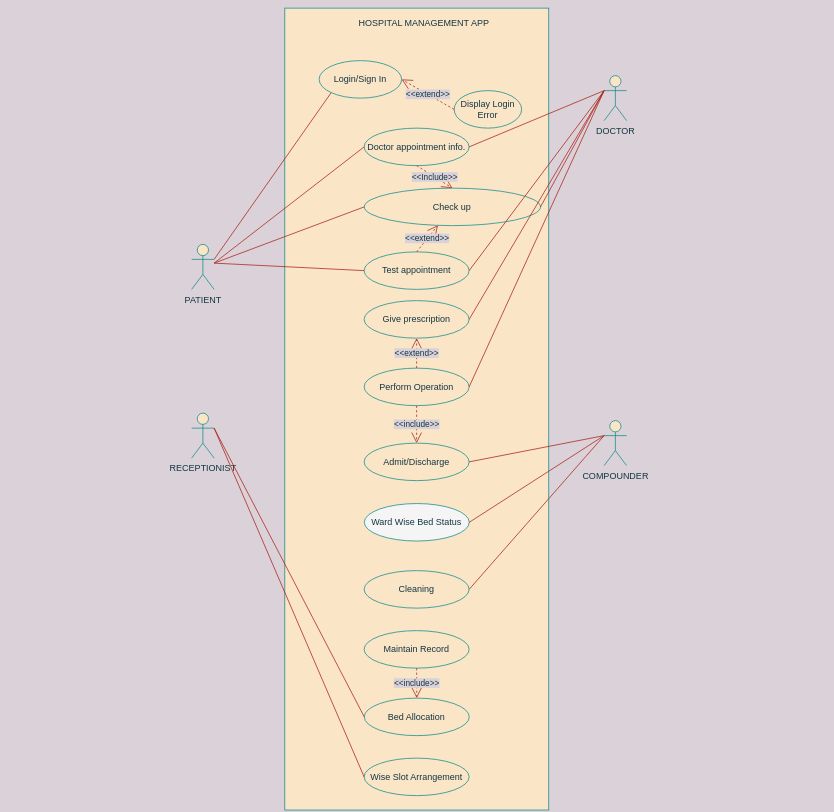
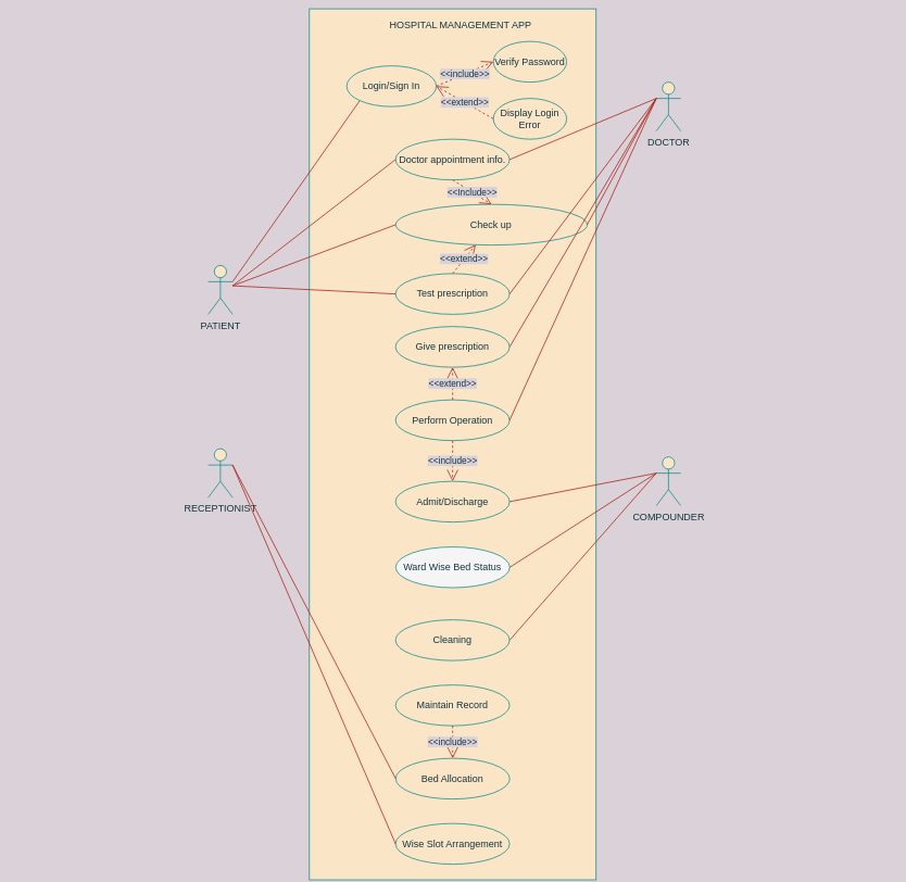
  <mxCell id="0" />
  <mxCell id="1" parent="0" />
  <mxCell id="2" value="PATIENT&lt;br&gt;" style="shape=umlActor;verticalLabelPosition=bottom;verticalAlign=top;html=1;outlineConnect=0;fillColor=#FAE5C7;strokeColor=#0F8B8D;fontColor=#143642;" parent="1" vertex="1"><mxGeometry x="255" y="325" width="30" height="60" as="geometry" /></mxCell>
  <mxCell id="3" value="COMPOUNDER" style="shape=umlActor;verticalLabelPosition=bottom;verticalAlign=top;html=1;outlineConnect=0;fillColor=#FAE5C7;strokeColor=#0F8B8D;fontColor=#143642;" parent="1" vertex="1"><mxGeometry x="805" y="560" width="30" height="60" as="geometry" /></mxCell>
  <mxCell id="4" value="" style="rounded=0;whiteSpace=wrap;html=1;rotation=90;fillColor=#FAE5C7;strokeColor=#0F8B8D;fontColor=#143642;" parent="1" vertex="1"><mxGeometry x="20.59" y="368.63" width="1069.21" height="351.92" as="geometry" /></mxCell>
  <mxCell id="5" value="DOCTOR" style="shape=umlActor;verticalLabelPosition=bottom;verticalAlign=top;html=1;outlineConnect=0;fillColor=#FAE5C7;strokeColor=#0F8B8D;fontColor=#143642;" parent="1" vertex="1"><mxGeometry x="805" y="100" width="30" height="60" as="geometry" /></mxCell>
  <mxCell id="6" value="RECEPTIONIST" style="shape=umlActor;verticalLabelPosition=bottom;verticalAlign=top;html=1;outlineConnect=0;fillColor=#FAE5C7;strokeColor=#0F8B8D;fontColor=#143642;" parent="1" vertex="1"><mxGeometry x="255" y="550" width="30" height="60" as="geometry" /></mxCell>
  <mxCell id="7" value="HOSPITAL MANAGEMENT APP" style="text;html=1;strokeColor=none;fillColor=none;align=center;verticalAlign=middle;whiteSpace=wrap;rounded=0;fontColor=#143642;" parent="1" vertex="1"><mxGeometry x="475" y="20" width="180" height="20" as="geometry" /></mxCell>
  <mxCell id="8" value="Doctor appointment info." style="ellipse;whiteSpace=wrap;html=1;fillColor=#FAE5C7;strokeColor=#0F8B8D;fontColor=#143642;" parent="1" vertex="1"><mxGeometry x="485" y="170" width="140" height="50" as="geometry" /></mxCell>
  <mxCell id="9" value="Check up" style="ellipse;whiteSpace=wrap;html=1;fillColor=#FAE5C7;strokeColor=#0F8B8D;fontColor=#143642;" parent="1" vertex="1"><mxGeometry x="485.2" y="250" width="235" height="50" as="geometry" /></mxCell>
- <mxCell id="10" value="Test appointment" style="ellipse;whiteSpace=wrap;html=1;fillColor=#FAE5C7;strokeColor=#0F8B8D;fontColor=#143642;" parent="1" vertex="1"><mxGeometry x="485" y="335" width="140" height="50" as="geometry" /></mxCell>
+ <mxCell id="10" value="Test prescription" style="ellipse;whiteSpace=wrap;html=1;fillColor=#FAE5C7;strokeColor=#0F8B8D;fontColor=#143642;" parent="1" vertex="1"><mxGeometry x="485" y="335" width="140" height="50" as="geometry" /></mxCell>
  <mxCell id="11" value="Give prescription" style="ellipse;whiteSpace=wrap;html=1;fillColor=#FAE5C7;strokeColor=#0F8B8D;fontColor=#143642;" parent="1" vertex="1"><mxGeometry x="485" y="400" width="140" height="50" as="geometry" /></mxCell>
  <mxCell id="12" value="Perform Operation" style="ellipse;whiteSpace=wrap;html=1;fillColor=#FAE5C7;strokeColor=#0F8B8D;fontColor=#143642;" parent="1" vertex="1"><mxGeometry x="485" y="490" width="140" height="50" as="geometry" /></mxCell>
  <mxCell id="13" value="Admit/Discharge" style="ellipse;whiteSpace=wrap;html=1;fillColor=#FAE5C7;strokeColor=#0F8B8D;fontColor=#143642;" parent="1" vertex="1"><mxGeometry x="485" y="590" width="140" height="50" as="geometry" /></mxCell>
  <mxCell id="14" value="Ward Wise Bed Status" style="ellipse;whiteSpace=wrap;html=1;fillColor=#f5f5f5;strokeColor=#0F8B8D;fontColor=#143642;" parent="1" vertex="1"><mxGeometry x="485.2" y="670.55" width="140" height="50" as="geometry" /></mxCell>
  <mxCell id="15" value="Cleaning" style="ellipse;whiteSpace=wrap;html=1;fillColor=#FAE5C7;strokeColor=#0F8B8D;fontColor=#143642;" parent="1" vertex="1"><mxGeometry x="485" y="760" width="140" height="50" as="geometry" /></mxCell>
  <mxCell id="16" value="Maintain Record" style="ellipse;whiteSpace=wrap;html=1;fillColor=#FAE5C7;strokeColor=#0F8B8D;fontColor=#143642;" parent="1" vertex="1"><mxGeometry x="485" y="840" width="140" height="50" as="geometry" /></mxCell>
  <mxCell id="17" value="Login/Sign In" style="ellipse;whiteSpace=wrap;html=1;fillColor=#FAE5C7;strokeColor=#0F8B8D;fontColor=#143642;" parent="1" vertex="1"><mxGeometry x="425" y="80" width="110" height="50" as="geometry" /></mxCell>
+ <mxCell id="18" value="Verify Password" style="ellipse;whiteSpace=wrap;html=1;fillColor=#FAE5C7;strokeColor=#0F8B8D;fontColor=#143642;" parent="1" vertex="1"><mxGeometry x="605" y="50" width="90" height="50" as="geometry" /></mxCell>
  <mxCell id="19" value="Display Login Error" style="ellipse;whiteSpace=wrap;html=1;fillColor=#FAE5C7;strokeColor=#0F8B8D;fontColor=#143642;" parent="1" vertex="1"><mxGeometry x="605" y="120" width="90" height="50" as="geometry" /></mxCell>
  <mxCell id="20" value="" style="endArrow=none;html=1;entryX=0;entryY=1;entryDx=0;entryDy=0;exitX=1;exitY=0.333;exitDx=0;exitDy=0;exitPerimeter=0;labelBackgroundColor=#DAD2D8;strokeColor=#A8201A;fontColor=#143642;" parent="1" source="2" target="17" edge="1"><mxGeometry width="50" height="50" relative="1" as="geometry"><mxPoint x="545" y="350" as="sourcePoint" /><mxPoint x="595" y="300" as="targetPoint" /></mxGeometry></mxCell>
  <mxCell id="21" value="" style="endArrow=none;html=1;entryX=0;entryY=0.5;entryDx=0;entryDy=0;labelBackgroundColor=#DAD2D8;strokeColor=#A8201A;fontColor=#143642;" parent="1" target="8" edge="1"><mxGeometry width="50" height="50" relative="1" as="geometry"><mxPoint x="285" y="350" as="sourcePoint" /><mxPoint x="595" y="300" as="targetPoint" /></mxGeometry></mxCell>
  <mxCell id="22" value="" style="endArrow=none;html=1;entryX=0;entryY=0.5;entryDx=0;entryDy=0;labelBackgroundColor=#DAD2D8;strokeColor=#A8201A;fontColor=#143642;" parent="1" target="9" edge="1"><mxGeometry width="50" height="50" relative="1" as="geometry"><mxPoint x="285" y="350" as="sourcePoint" /><mxPoint x="595" y="300" as="targetPoint" /></mxGeometry></mxCell>
  <mxCell id="23" value="" style="endArrow=none;html=1;entryX=0;entryY=0.5;entryDx=0;entryDy=0;labelBackgroundColor=#DAD2D8;strokeColor=#A8201A;fontColor=#143642;" parent="1" target="10" edge="1"><mxGeometry width="50" height="50" relative="1" as="geometry"><mxPoint x="285" y="350" as="sourcePoint" /><mxPoint x="485" y="330" as="targetPoint" /></mxGeometry></mxCell>
  <mxCell id="24" value="" style="endArrow=none;html=1;exitX=0;exitY=0.333;exitDx=0;exitDy=0;exitPerimeter=0;entryX=1;entryY=0.5;entryDx=0;entryDy=0;labelBackgroundColor=#DAD2D8;strokeColor=#A8201A;fontColor=#143642;" parent="1" source="3" target="13" edge="1"><mxGeometry width="50" height="50" relative="1" as="geometry"><mxPoint x="545" y="650" as="sourcePoint" /><mxPoint x="595" y="600" as="targetPoint" /></mxGeometry></mxCell>
  <mxCell id="25" value="" style="endArrow=none;html=1;entryX=1;entryY=0.5;entryDx=0;entryDy=0;labelBackgroundColor=#DAD2D8;strokeColor=#A8201A;fontColor=#143642;" parent="1" target="14" edge="1"><mxGeometry width="50" height="50" relative="1" as="geometry"><mxPoint x="805" y="580" as="sourcePoint" /><mxPoint x="595" y="600" as="targetPoint" /></mxGeometry></mxCell>
  <mxCell id="26" value="Bed Allocation" style="ellipse;whiteSpace=wrap;html=1;fillColor=#FAE5C7;strokeColor=#0F8B8D;fontColor=#143642;" parent="1" vertex="1"><mxGeometry x="485.2" y="930" width="140" height="50" as="geometry" /></mxCell>
  <mxCell id="27" value="Wise Slot Arrangement" style="ellipse;whiteSpace=wrap;html=1;fillColor=#FAE5C7;strokeColor=#0F8B8D;fontColor=#143642;" parent="1" vertex="1"><mxGeometry x="485" y="1010" width="140" height="50" as="geometry" /></mxCell>
  <mxCell id="28" value="" style="endArrow=none;html=1;entryX=0;entryY=0.333;entryDx=0;entryDy=0;entryPerimeter=0;exitX=1;exitY=0.5;exitDx=0;exitDy=0;labelBackgroundColor=#DAD2D8;strokeColor=#A8201A;fontColor=#143642;" parent="1" source="8" target="5" edge="1"><mxGeometry width="50" height="50" relative="1" as="geometry"><mxPoint x="545" y="350" as="sourcePoint" /><mxPoint x="595" y="300" as="targetPoint" /></mxGeometry></mxCell>
  <mxCell id="29" value="" style="endArrow=none;html=1;exitX=1;exitY=0.5;exitDx=0;exitDy=0;labelBackgroundColor=#DAD2D8;strokeColor=#A8201A;fontColor=#143642;" parent="1" source="9" edge="1"><mxGeometry width="50" height="50" relative="1" as="geometry"><mxPoint x="635" y="215" as="sourcePoint" /><mxPoint x="805" y="120" as="targetPoint" /></mxGeometry></mxCell>
  <mxCell id="30" value="" style="endArrow=none;html=1;exitX=1;exitY=0.5;exitDx=0;exitDy=0;labelBackgroundColor=#DAD2D8;strokeColor=#A8201A;fontColor=#143642;" parent="1" source="10" edge="1"><mxGeometry width="50" height="50" relative="1" as="geometry"><mxPoint x="635" y="275" as="sourcePoint" /><mxPoint x="805" y="120" as="targetPoint" /></mxGeometry></mxCell>
  <mxCell id="31" value="" style="endArrow=none;html=1;exitX=1;exitY=0.5;exitDx=0;exitDy=0;labelBackgroundColor=#DAD2D8;strokeColor=#A8201A;fontColor=#143642;" parent="1" source="11" edge="1"><mxGeometry width="50" height="50" relative="1" as="geometry"><mxPoint x="635" y="335" as="sourcePoint" /><mxPoint x="805" y="120" as="targetPoint" /></mxGeometry></mxCell>
  <mxCell id="32" value="" style="endArrow=none;html=1;exitX=1;exitY=0.5;exitDx=0;exitDy=0;labelBackgroundColor=#DAD2D8;strokeColor=#A8201A;fontColor=#143642;" parent="1" source="12" edge="1"><mxGeometry width="50" height="50" relative="1" as="geometry"><mxPoint x="635" y="405" as="sourcePoint" /><mxPoint x="805" y="120" as="targetPoint" /></mxGeometry></mxCell>
  <mxCell id="33" value="" style="endArrow=none;html=1;exitX=1;exitY=0.333;exitDx=0;exitDy=0;exitPerimeter=0;entryX=0;entryY=0.5;entryDx=0;entryDy=0;labelBackgroundColor=#DAD2D8;strokeColor=#A8201A;fontColor=#143642;" parent="1" source="6" target="26" edge="1"><mxGeometry width="50" height="50" relative="1" as="geometry"><mxPoint x="545" y="750" as="sourcePoint" /><mxPoint x="595" y="700" as="targetPoint" /></mxGeometry></mxCell>
  <mxCell id="34" value="" style="endArrow=none;html=1;entryX=0;entryY=0.5;entryDx=0;entryDy=0;labelBackgroundColor=#DAD2D8;strokeColor=#A8201A;fontColor=#143642;" parent="1" target="27" edge="1"><mxGeometry width="50" height="50" relative="1" as="geometry"><mxPoint x="285" y="570" as="sourcePoint" /><mxPoint x="595" y="700" as="targetPoint" /></mxGeometry></mxCell>
  <mxCell id="35" value="" style="endArrow=none;html=1;exitX=1;exitY=0.5;exitDx=0;exitDy=0;labelBackgroundColor=#DAD2D8;strokeColor=#A8201A;fontColor=#143642;" parent="1" source="15" edge="1"><mxGeometry width="50" height="50" relative="1" as="geometry"><mxPoint x="555" y="550" as="sourcePoint" /><mxPoint x="805" y="580" as="targetPoint" /></mxGeometry></mxCell>
  <mxCell id="36" value="&amp;lt;&amp;lt;Include&amp;gt;&amp;gt;" style="endArrow=open;endSize=12;dashed=1;html=1;entryX=0.5;entryY=0;entryDx=0;entryDy=0;exitX=0.5;exitY=1;exitDx=0;exitDy=0;labelBackgroundColor=#DAD2D8;strokeColor=#A8201A;fontColor=#143642;" parent="1" source="8" target="9" edge="1"><mxGeometry width="160" relative="1" as="geometry"><mxPoint x="490" y="140" as="sourcePoint" /><mxPoint x="655" y="320" as="targetPoint" /><mxPoint as="offset" /></mxGeometry></mxCell>
  <mxCell id="37" value="&amp;lt;&amp;lt;extend&amp;gt;&amp;gt;" style="endArrow=open;endSize=12;dashed=1;html=1;exitX=0.5;exitY=0;exitDx=0;exitDy=0;labelBackgroundColor=#DAD2D8;strokeColor=#A8201A;fontColor=#143642;" parent="1" source="10" target="9" edge="1"><mxGeometry width="160" relative="1" as="geometry"><mxPoint x="485" y="390" as="sourcePoint" /><mxPoint x="645" y="390" as="targetPoint" /></mxGeometry></mxCell>
  <mxCell id="38" value="&amp;lt;&amp;lt;extend&amp;gt;&amp;gt;" style="endArrow=open;endSize=12;dashed=1;html=1;exitX=0.5;exitY=0;exitDx=0;exitDy=0;entryX=0.5;entryY=1;entryDx=0;entryDy=0;labelBackgroundColor=#DAD2D8;strokeColor=#A8201A;fontColor=#143642;" parent="1" source="12" target="11" edge="1"><mxGeometry width="160" relative="1" as="geometry"><mxPoint x="485" y="390" as="sourcePoint" /><mxPoint x="645" y="390" as="targetPoint" /></mxGeometry></mxCell>
  <mxCell id="39" value="&amp;lt;&amp;lt;include&amp;gt;&amp;gt;" style="endArrow=open;endSize=12;dashed=1;html=1;exitX=0.5;exitY=1;exitDx=0;exitDy=0;labelBackgroundColor=#DAD2D8;strokeColor=#A8201A;fontColor=#143642;" parent="1" source="16" target="26" edge="1"><mxGeometry width="160" relative="1" as="geometry"><mxPoint x="485" y="990" as="sourcePoint" /><mxPoint x="645" y="990" as="targetPoint" /></mxGeometry></mxCell>
  <mxCell id="40" value="&amp;lt;&amp;lt;include&amp;gt;&amp;gt;" style="endArrow=open;endSize=12;dashed=1;html=1;exitX=0.5;exitY=1;exitDx=0;exitDy=0;entryX=0.5;entryY=0;entryDx=0;entryDy=0;labelBackgroundColor=#DAD2D8;strokeColor=#A8201A;fontColor=#143642;" parent="1" edge="1"><mxGeometry width="160" relative="1" as="geometry"><mxPoint x="555" y="540" as="sourcePoint" /><mxPoint x="555" y="590" as="targetPoint" /></mxGeometry></mxCell>
+ <mxCell id="41" value="&amp;lt;&amp;lt;include&amp;gt;&amp;gt;" style="endArrow=open;endSize=12;dashed=1;html=1;exitX=1;exitY=0.5;exitDx=0;exitDy=0;entryX=0;entryY=0.5;entryDx=0;entryDy=0;labelBackgroundColor=#DAD2D8;strokeColor=#A8201A;fontColor=#143642;" parent="1" source="17" target="18" edge="1"><mxGeometry width="160" relative="1" as="geometry"><mxPoint x="485" y="240" as="sourcePoint" /><mxPoint x="645" y="240" as="targetPoint" /></mxGeometry></mxCell>
  <mxCell id="42" value="&amp;lt;&amp;lt;extend&amp;gt;&amp;gt;" style="endArrow=open;endSize=12;dashed=1;html=1;exitX=0;exitY=0.5;exitDx=0;exitDy=0;entryX=1;entryY=0.5;entryDx=0;entryDy=0;labelBackgroundColor=#DAD2D8;strokeColor=#A8201A;fontColor=#143642;" parent="1" source="19" target="17" edge="1"><mxGeometry width="160" relative="1" as="geometry"><mxPoint x="485" y="240" as="sourcePoint" /><mxPoint x="645" y="240" as="targetPoint" /></mxGeometry></mxCell>
